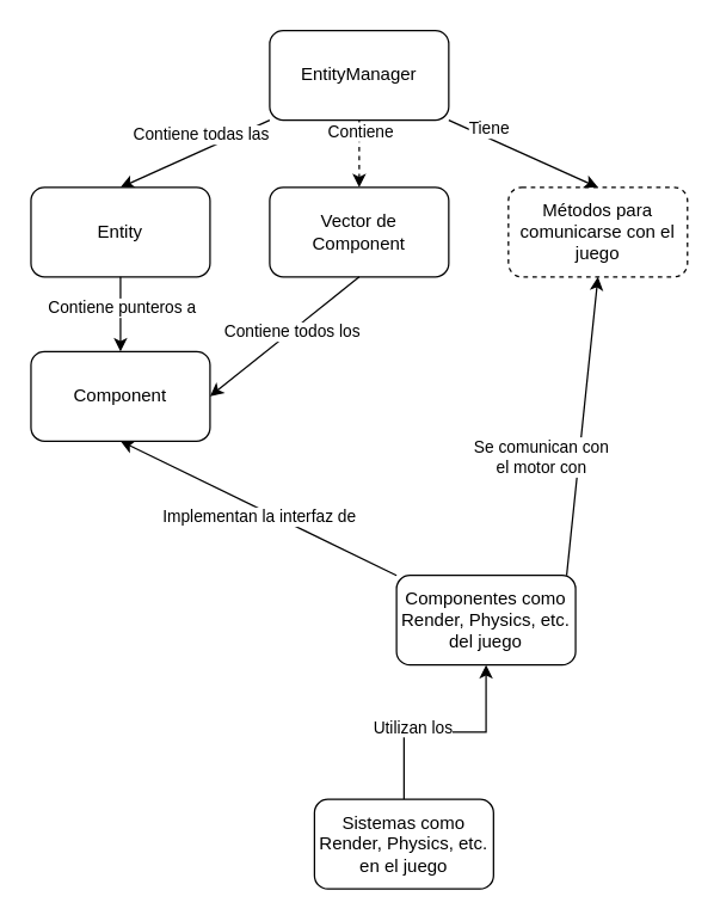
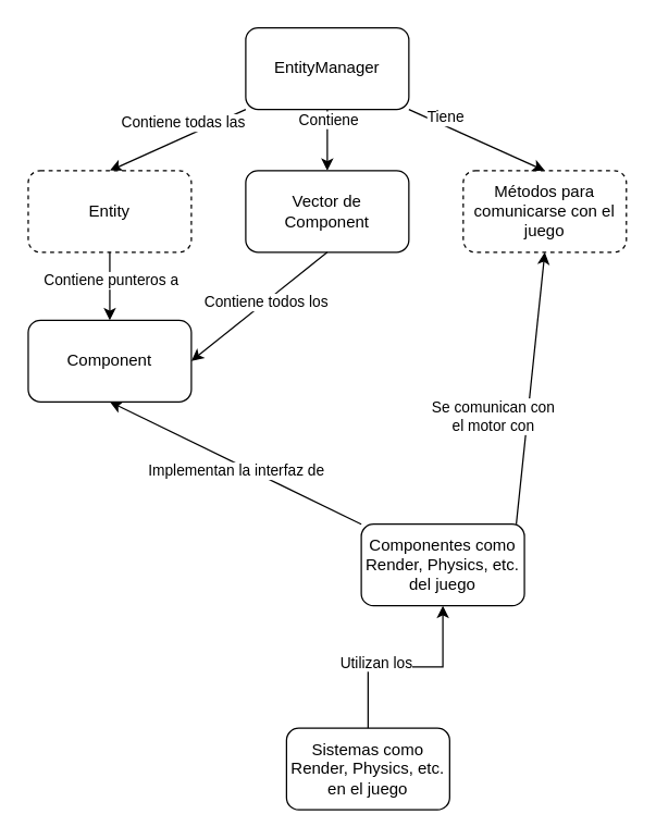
  <mxCell id="0" />
  <mxCell id="1" parent="0" />
  <mxCell id="2" value="EntityManager" style="rounded=1;whiteSpace=wrap;html=1;" vertex="1" parent="1"><mxGeometry x="180" y="20" width="120" height="60" as="geometry" /></mxCell>
  <mxCell id="3" value="" style="endArrow=classic;html=1;exitX=0;exitY=1;exitDx=0;exitDy=0;entryX=0.5;entryY=0;entryDx=0;entryDy=0;" edge="1" parent="1" source="2" target="5"><mxGeometry width="50" height="50" relative="1" as="geometry"><mxPoint x="30" y="115" as="sourcePoint" /><mxPoint x="100" y="105" as="targetPoint" /></mxGeometry></mxCell>
  <mxCell id="4" value="Contiene todas las" style="edgeLabel;html=1;align=center;verticalAlign=middle;resizable=0;points=[];" vertex="1" connectable="0" parent="3"><mxGeometry x="0.567" y="2" relative="1" as="geometry"><mxPoint x="31" y="-28" as="offset" /></mxGeometry></mxCell>
- <mxCell id="5" value="Entity" style="rounded=1;whiteSpace=wrap;html=1;" vertex="1" parent="1"><mxGeometry x="20" y="125" width="120" height="60" as="geometry" /></mxCell>
+ <mxCell id="5" value="Entity" style="rounded=1;whiteSpace=wrap;html=1;dashed=1;" vertex="1" parent="1"><mxGeometry x="20" y="125" width="120" height="60" as="geometry" /></mxCell>
  <mxCell id="6" value="" style="endArrow=classic;html=1;exitX=0.5;exitY=1;exitDx=0;exitDy=0;entryX=0.5;entryY=0;entryDx=0;entryDy=0;" edge="1" parent="1" source="5" target="8"><mxGeometry width="50" height="50" relative="1" as="geometry"><mxPoint x="70" y="205" as="sourcePoint" /><mxPoint x="80" y="245" as="targetPoint" /></mxGeometry></mxCell>
  <mxCell id="7" value="Contiene punteros a " style="edgeLabel;html=1;align=center;verticalAlign=middle;resizable=0;points=[];" vertex="1" connectable="0" parent="6"><mxGeometry x="0.567" y="2" relative="1" as="geometry"><mxPoint x="-2" y="-19" as="offset" /></mxGeometry></mxCell>
  <mxCell id="8" value="Component" style="rounded=1;whiteSpace=wrap;html=1;" vertex="1" parent="1"><mxGeometry x="20" y="235" width="120" height="60" as="geometry" /></mxCell>
- <mxCell id="9" value="" style="endArrow=classic;html=1;exitX=0.5;exitY=1;exitDx=0;exitDy=0;entryX=0.5;entryY=0;entryDx=0;entryDy=0;dashed=1;" edge="1" parent="1" source="2" target="11"><mxGeometry width="50" height="50" relative="1" as="geometry"><mxPoint x="240" y="65" as="sourcePoint" /><mxPoint x="240" y="135" as="targetPoint" /></mxGeometry></mxCell>
+ <mxCell id="9" value="" style="endArrow=classic;html=1;exitX=0.5;exitY=1;exitDx=0;exitDy=0;entryX=0.5;entryY=0;entryDx=0;entryDy=0;" edge="1" parent="1" source="2" target="11"><mxGeometry width="50" height="50" relative="1" as="geometry"><mxPoint x="240" y="65" as="sourcePoint" /><mxPoint x="240" y="135" as="targetPoint" /></mxGeometry></mxCell>
  <mxCell id="10" value="Contiene " style="edgeLabel;html=1;align=center;verticalAlign=middle;resizable=0;points=[];" vertex="1" connectable="0" parent="9"><mxGeometry x="0.567" y="2" relative="1" as="geometry"><mxPoint x="-2" y="-28" as="offset" /></mxGeometry></mxCell>
  <mxCell id="11" value="&lt;div&gt;Vector de &lt;br&gt;&lt;/div&gt;&lt;div&gt;Component&lt;br&gt;&lt;/div&gt;" style="rounded=1;whiteSpace=wrap;html=1;" vertex="1" parent="1"><mxGeometry x="180" y="125" width="120" height="60" as="geometry" /></mxCell>
  <mxCell id="12" value="" style="endArrow=classic;html=1;exitX=0.5;exitY=1;exitDx=0;exitDy=0;entryX=1;entryY=0.5;entryDx=0;entryDy=0;" edge="1" parent="1" source="11" target="8"><mxGeometry width="50" height="50" relative="1" as="geometry"><mxPoint x="280" y="235" as="sourcePoint" /><mxPoint x="180" y="315" as="targetPoint" /></mxGeometry></mxCell>
  <mxCell id="13" value="&lt;div&gt;Contiene todos los&lt;/div&gt;" style="edgeLabel;html=1;align=center;verticalAlign=middle;resizable=0;points=[];" vertex="1" connectable="0" parent="12"><mxGeometry x="0.567" y="2" relative="1" as="geometry"><mxPoint x="31" y="-28" as="offset" /></mxGeometry></mxCell>
  <mxCell id="14" value="Métodos para comunicarse con el juego" style="whiteSpace=wrap;html=1;rounded=1;dashed=1;" vertex="1" parent="1"><mxGeometry x="340" y="125" width="120" height="60" as="geometry" /></mxCell>
  <mxCell id="15" value="" style="endArrow=classic;html=1;exitX=1;exitY=1;exitDx=0;exitDy=0;entryX=0.5;entryY=0;entryDx=0;entryDy=0;" edge="1" parent="1" source="2" target="14"><mxGeometry width="50" height="50" relative="1" as="geometry"><mxPoint x="380" y="55" as="sourcePoint" /><mxPoint x="380" y="135" as="targetPoint" /></mxGeometry></mxCell>
  <mxCell id="16" value="Tiene" style="edgeLabel;html=1;align=center;verticalAlign=middle;resizable=0;points=[];" vertex="1" connectable="0" parent="15"><mxGeometry x="0.567" y="2" relative="1" as="geometry"><mxPoint x="-53" y="-28" as="offset" /></mxGeometry></mxCell>
  <mxCell id="17" value="Componentes como Render, Physics, etc. del juego" style="whiteSpace=wrap;html=1;rounded=1;" vertex="1" parent="1"><mxGeometry x="265" y="385" width="120" height="60" as="geometry" /></mxCell>
  <mxCell id="18" value="" style="endArrow=classic;html=1;exitX=0;exitY=0;exitDx=0;exitDy=0;entryX=0.5;entryY=1;entryDx=0;entryDy=0;" edge="1" parent="1" source="17" target="8"><mxGeometry width="50" height="50" relative="1" as="geometry"><mxPoint x="290" y="355" as="sourcePoint" /><mxPoint x="190" y="435" as="targetPoint" /></mxGeometry></mxCell>
  <mxCell id="19" value="Implementan la interfaz de" style="edgeLabel;html=1;align=center;verticalAlign=middle;resizable=0;points=[];" vertex="1" connectable="0" parent="18"><mxGeometry x="0.567" y="2" relative="1" as="geometry"><mxPoint x="53" y="29" as="offset" /></mxGeometry></mxCell>
  <mxCell id="20" value="" style="endArrow=classic;html=1;exitX=0.95;exitY=0;exitDx=0;exitDy=0;entryX=0.5;entryY=1;entryDx=0;entryDy=0;exitPerimeter=0;" edge="1" parent="1" source="17" target="14"><mxGeometry width="50" height="50" relative="1" as="geometry"><mxPoint x="410" y="345" as="sourcePoint" /><mxPoint x="280" y="255" as="targetPoint" /></mxGeometry></mxCell>
  <mxCell id="21" value="&lt;div&gt;Se comunican con &lt;br&gt;&lt;/div&gt;&lt;div&gt;el motor con&lt;br&gt;&lt;/div&gt;" style="edgeLabel;html=1;align=center;verticalAlign=middle;resizable=0;points=[];" vertex="1" connectable="0" parent="20"><mxGeometry x="0.567" y="2" relative="1" as="geometry"><mxPoint x="-32" y="78" as="offset" /></mxGeometry></mxCell>
  <mxCell id="22" value="" style="edgeStyle=orthogonalEdgeStyle;rounded=0;orthogonalLoop=1;jettySize=auto;html=1;" edge="1" parent="1" source="24" target="17"><mxGeometry relative="1" as="geometry" /></mxCell>
  <mxCell id="23" value="Utilizan los" style="edgeLabel;html=1;align=center;verticalAlign=middle;resizable=0;points=[];" vertex="1" connectable="0" parent="22"><mxGeometry x="-0.267" y="-3" relative="1" as="geometry"><mxPoint x="-3" y="-7" as="offset" /></mxGeometry></mxCell>
  <mxCell id="24" value="Sistemas como Render, Physics, etc. en el juego" style="whiteSpace=wrap;html=1;rounded=1;" vertex="1" parent="1"><mxGeometry x="210" y="535" width="120" height="60" as="geometry" /></mxCell>
